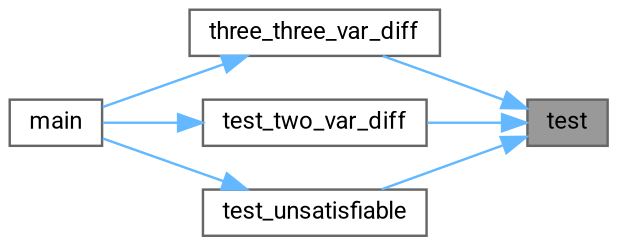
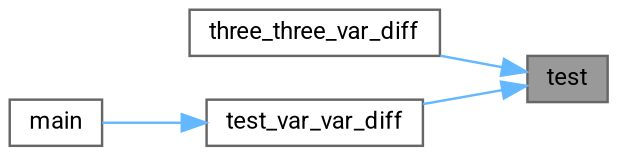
  digraph {
    rankdir=RL
    node [color=grey40 fillcolor=white fontname=Roboto fontsize=10 shape=box style=filled]
    edge [color=steelblue1 dir=back fontname=Roboto fontsize=10 labelfontname=Roboto labelfontsize=10 style=solid]
    n1 [color=gray40 fillcolor=grey60 fontcolor=black height=0.2 label=test width=0.4]
    n2 [height=0.2 label=three_three_var_diff width=0.4]
-   n3 [height=0.2 label=test_two_var_diff width=0.4]
-   n4 [height=0.2 label=test_unsatisfiable width=0.4]
+   n3 [height=0.2 label=test_var_var_diff width=0.4]
    n5 [height=0.2 label=main width=0.4]
    n1 -> n2
    n1 -> n3
-   n1 -> n4
-   n2 -> n5
    n3 -> n5
-   n4 -> n5
  }
